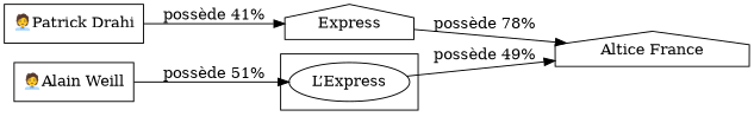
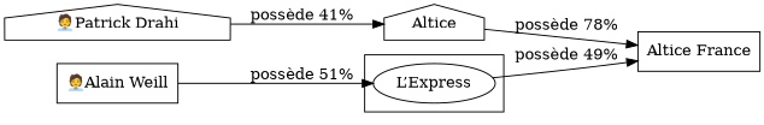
  digraph {
    rankdir=LR
    node [shape=box]
-   n1 [label="🧑‍💼Patrick Drahi"]
+   n1 [label="🧑‍💼Patrick Drahi" shape=house]
    n2 [label="🧑‍💼Alain Weill"]
    n3 [label="L’Express" shape=""]
-   n4 [label=Express shape=house]
-   n5 [label="Altice France" shape=house]
+   n4 [label=Altice shape=house]
+   n5 [label="Altice France"]
    subgraph sub_1 {
      n1
      n2
    }
    subgraph cluster_2 {
      n3
    }
    n1 -> n4 [label="possède 41%"]
    n2 -> n3 [label="possède 51%"]
    n3 -> n5 [label="possède 49%"]
    n4 -> n5 [label="possède 78%"]
  }
